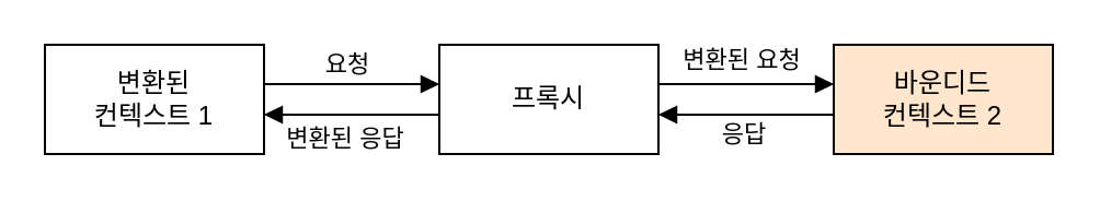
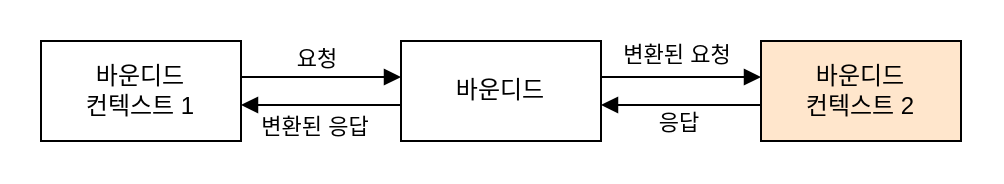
  <mxCell id="0" />
  <mxCell id="1" parent="0" />
  <mxCell id="2" style="edgeStyle=orthogonalEdgeStyle;rounded=0;orthogonalLoop=1;jettySize=auto;html=1;entryX=0;entryY=0.5;entryDx=0;entryDy=0;endArrow=block;endFill=1;" edge="1" parent="1"><mxGeometry relative="1" as="geometry"><mxPoint x="120" y="38" as="sourcePoint" /><mxPoint x="200" y="38" as="targetPoint" /></mxGeometry></mxCell>
  <mxCell id="3" value="요청" style="edgeLabel;html=1;align=center;verticalAlign=middle;resizable=0;points=[];" vertex="1" connectable="0" parent="2"><mxGeometry x="-0.225" relative="1" as="geometry"><mxPoint x="6" y="-10" as="offset" /></mxGeometry></mxCell>
- <mxCell id="4" value="변환된&lt;div&gt;컨텍스트 1&lt;/div&gt;" style="rounded=0;whiteSpace=wrap;html=1;" vertex="1" parent="1"><mxGeometry x="20" y="20" width="100" height="50" as="geometry" /></mxCell>
+ <mxCell id="4" value="바운디드&lt;div&gt;컨텍스트 1&lt;/div&gt;" style="rounded=0;whiteSpace=wrap;html=1;" vertex="1" parent="1"><mxGeometry x="20" y="20" width="100" height="50" as="geometry" /></mxCell>
  <mxCell id="5" style="edgeStyle=orthogonalEdgeStyle;rounded=0;orthogonalLoop=1;jettySize=auto;html=1;endArrow=block;endFill=1;" edge="1" parent="1"><mxGeometry relative="1" as="geometry"><mxPoint x="380" y="52" as="sourcePoint" /><mxPoint x="300" y="52" as="targetPoint" /></mxGeometry></mxCell>
  <mxCell id="6" value="응답" style="edgeLabel;html=1;align=center;verticalAlign=middle;resizable=0;points=[];" vertex="1" connectable="0" parent="5"><mxGeometry x="0.325" relative="1" as="geometry"><mxPoint x="11" y="8" as="offset" /></mxGeometry></mxCell>
  <mxCell id="7" value="바운디드&lt;div&gt;컨텍스트 2&lt;/div&gt;" style="rounded=0;whiteSpace=wrap;html=1;fillColor=#ffe6cc;" vertex="1" parent="1"><mxGeometry x="380" y="20" width="100" height="50" as="geometry" /></mxCell>
  <mxCell id="8" style="edgeStyle=orthogonalEdgeStyle;rounded=0;orthogonalLoop=1;jettySize=auto;html=1;entryX=0;entryY=0.5;entryDx=0;entryDy=0;endArrow=block;endFill=1;" edge="1" parent="1"><mxGeometry relative="1" as="geometry"><mxPoint x="300" y="38" as="sourcePoint" /><mxPoint x="380" y="38" as="targetPoint" /></mxGeometry></mxCell>
  <mxCell id="9" value="변환된 요청" style="edgeLabel;html=1;align=center;verticalAlign=middle;resizable=0;points=[];" vertex="1" connectable="0" parent="8"><mxGeometry x="-0.375" y="2" relative="1" as="geometry"><mxPoint x="12" y="-10" as="offset" /></mxGeometry></mxCell>
  <mxCell id="10" style="edgeStyle=orthogonalEdgeStyle;rounded=0;orthogonalLoop=1;jettySize=auto;html=1;endArrow=block;endFill=1;" edge="1" parent="1"><mxGeometry relative="1" as="geometry"><mxPoint x="200" y="52" as="sourcePoint" /><mxPoint x="120" y="52" as="targetPoint" /></mxGeometry></mxCell>
  <mxCell id="11" value="변환된 응답" style="edgeLabel;html=1;align=center;verticalAlign=middle;resizable=0;points=[];" vertex="1" connectable="0" parent="10"><mxGeometry x="0.2" y="-3" relative="1" as="geometry"><mxPoint x="4" y="13" as="offset" /></mxGeometry></mxCell>
- <mxCell id="12" value="프록시" style="rounded=0;whiteSpace=wrap;html=1;" vertex="1" parent="1"><mxGeometry x="200" y="20" width="100" height="50" as="geometry" /></mxCell>
+ <mxCell id="12" value="바운디드" style="rounded=0;whiteSpace=wrap;html=1;" vertex="1" parent="1"><mxGeometry x="200" y="20" width="100" height="50" as="geometry" /></mxCell>
